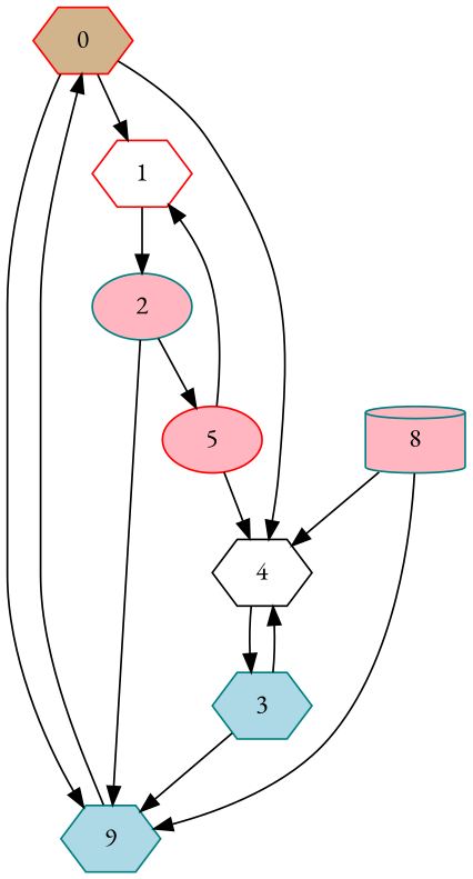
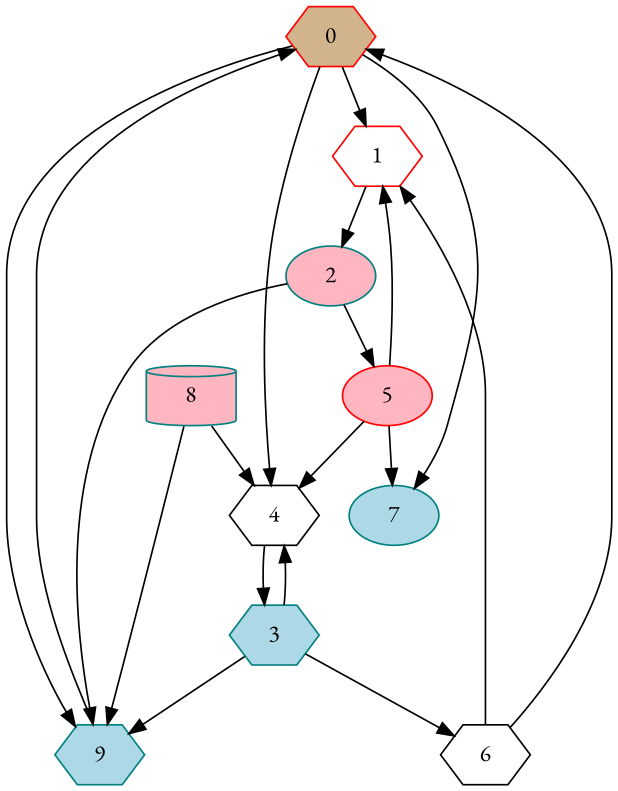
  digraph {
    fontname="EB Garamond"
    node [color=teal fillcolor=white fontname="EB Garamond" shape=hexagon style=filled]
    edge [fontname="EB Garamond"]
    0 [color=red fillcolor=tan]
    1 [color=red]
    4 [color=black]
+   7 [fillcolor=lightblue shape=ellipse]
    9 [fillcolor=lightblue]
    2 [fillcolor=lightpink shape=ellipse]
    3 [fillcolor=lightblue]
    5 [color=red fillcolor=lightpink shape=ellipse]
+   6 [color=black]
    8 [fillcolor=lightpink shape=cylinder]
    0 -> 1
    0 -> 4
+   0 -> 7
    0 -> 9
    1 -> 2
    4 -> 3
    9 -> 0
    2 -> 9
    2 -> 5
    3 -> 4
    3 -> 9
+   3 -> 6
    5 -> 1
    5 -> 4
+   5 -> 7
+   6 -> 0
+   6 -> 1
    8 -> 4
    8 -> 9
  }
